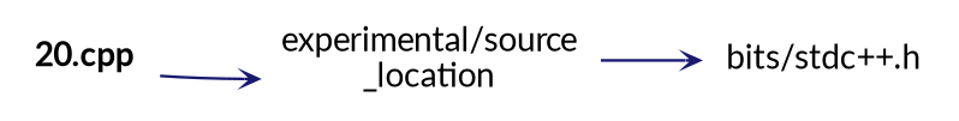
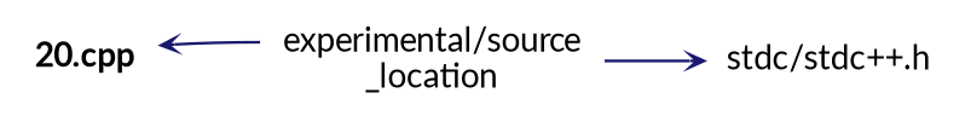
  digraph {
    fontname=Lato
    rankdir=LR
    node [fontname=Lato fontsize=12 shape=plaintext color=grey75]
    edge [arrowhead=open arrowsize=0.5 arrowtail=open color=midnightblue fontname=Lato labelfontsize=10 style=solid]
    n1 [label=<<b>20.cpp</b>> color=""]
    n2 [label="experimental/source\l_location"]
-   n3 [label="bits/stdc++.h"]
-   n1 -> n2
+   n3 [label="stdc/stdc++.h"]
+   n2 -> n1
    n2 -> n3
  }
